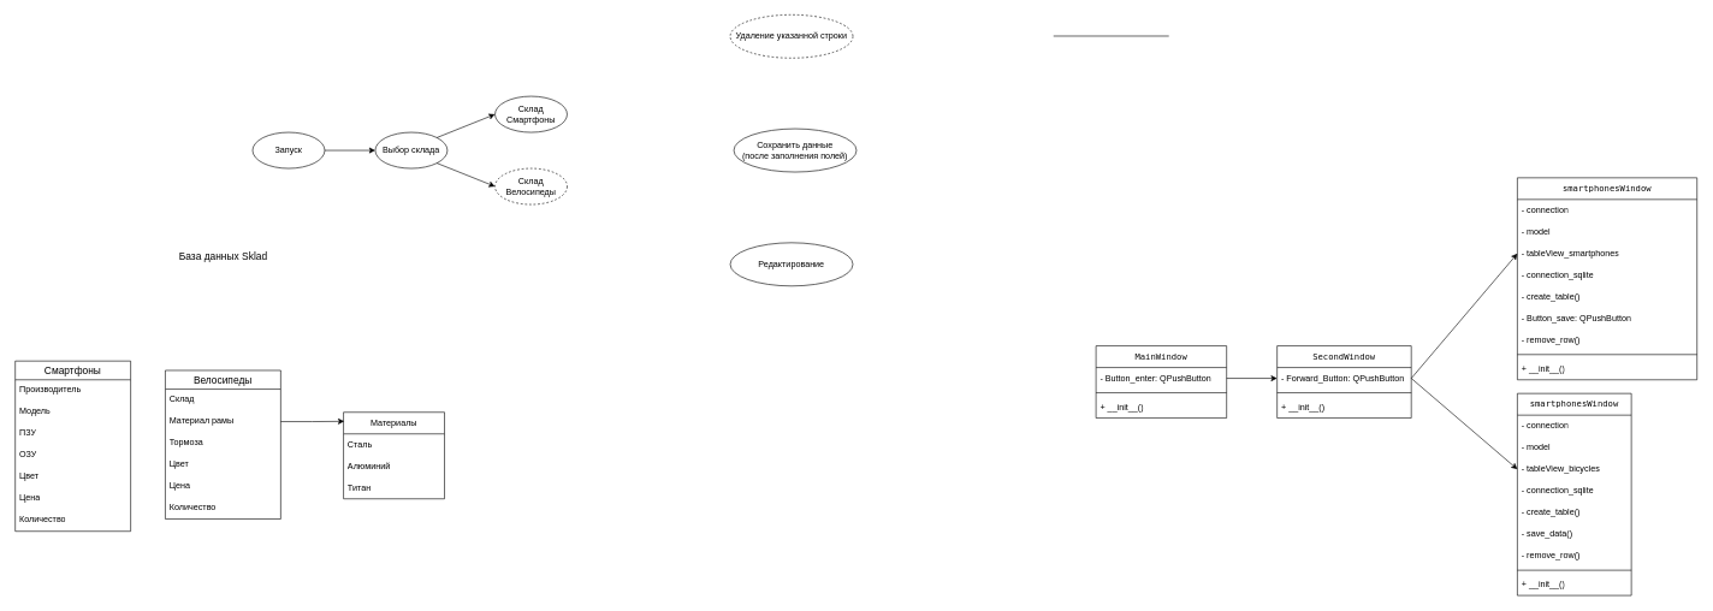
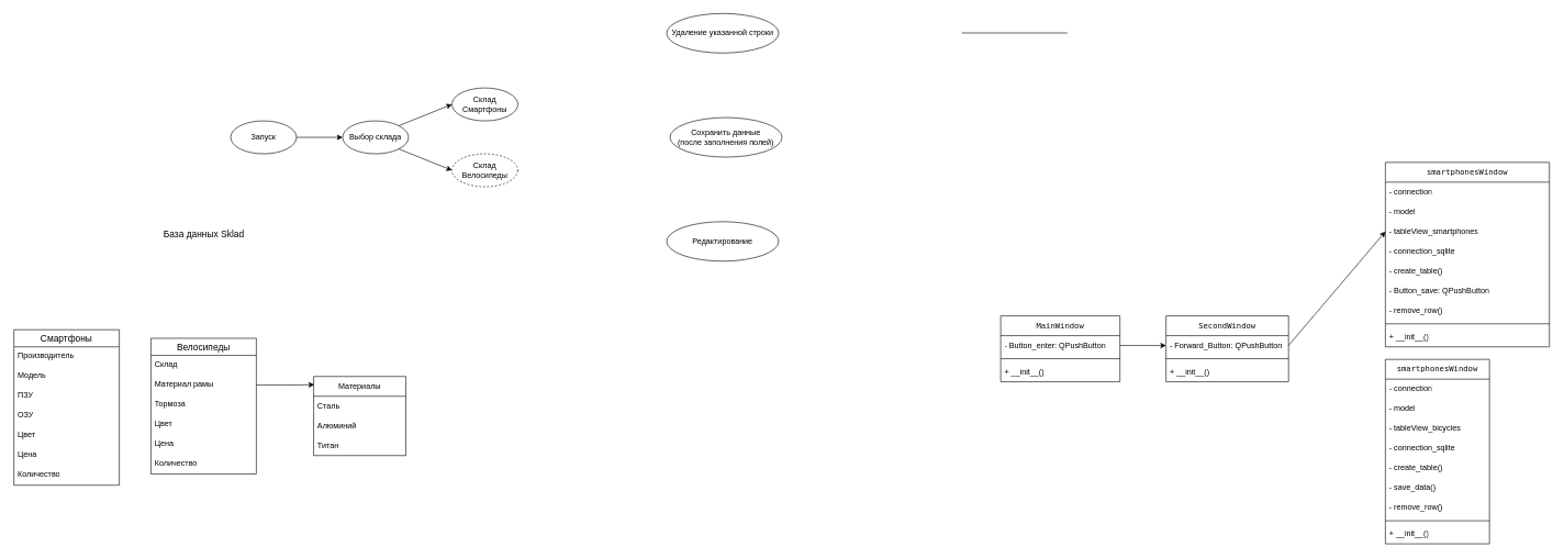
  <mxCell id="0" />
  <mxCell id="1" parent="0" />
  <mxCell id="2" style="edgeStyle=orthogonalEdgeStyle;rounded=0;orthogonalLoop=1;jettySize=auto;html=1;exitX=1;exitY=0.5;exitDx=0;exitDy=0;entryX=0;entryY=0.5;entryDx=0;entryDy=0;" parent="1" source="3" target="4" edge="1"><mxGeometry relative="1" as="geometry" /></mxCell>
  <mxCell id="3" value="Запуск" style="ellipse;whiteSpace=wrap;html=1;" parent="1" vertex="1"><mxGeometry x="349" y="183" width="100" height="50" as="geometry" /></mxCell>
  <mxCell id="4" value="Выбор склада" style="ellipse;whiteSpace=wrap;html=1;" parent="1" vertex="1"><mxGeometry x="519" y="183" width="100" height="50" as="geometry" /></mxCell>
  <mxCell id="5" value="Сохранить данные&lt;br&gt;(после заполнения полей)" style="ellipse;whiteSpace=wrap;html=1;" parent="1" vertex="1"><mxGeometry x="1016" y="178" width="170" height="60" as="geometry" /></mxCell>
- <mxCell id="6" value="Удаление указанной строки" style="ellipse;whiteSpace=wrap;html=1;dashed=1;" parent="1" vertex="1"><mxGeometry x="1011" y="20" width="170" height="60" as="geometry" /></mxCell>
+ <mxCell id="6" value="Удаление указанной строки" style="ellipse;whiteSpace=wrap;html=1;" parent="1" vertex="1"><mxGeometry x="1011" y="20" width="170" height="60" as="geometry" /></mxCell>
  <mxCell id="7" value="Редактирование" style="ellipse;whiteSpace=wrap;html=1;" parent="1" vertex="1"><mxGeometry x="1011" y="336" width="170" height="60" as="geometry" /></mxCell>
  <mxCell id="8" value="Склад Смартфоны" style="ellipse;whiteSpace=wrap;html=1;" parent="1" vertex="1"><mxGeometry x="685" y="133" width="100" height="50" as="geometry" /></mxCell>
  <mxCell id="9" value="Склад Велосипеды" style="ellipse;whiteSpace=wrap;html=1;dashed=1;" parent="1" vertex="1"><mxGeometry x="685" y="233" width="100" height="50" as="geometry" /></mxCell>
  <mxCell id="10" value="" style="endArrow=classic;html=1;rounded=0;entryX=0;entryY=0.5;entryDx=0;entryDy=0;exitX=1;exitY=0;exitDx=0;exitDy=0;" parent="1" source="4" target="8" edge="1"><mxGeometry width="50" height="50" relative="1" as="geometry"><mxPoint x="606" y="147" as="sourcePoint" /><mxPoint x="325" y="344" as="targetPoint" /></mxGeometry></mxCell>
  <mxCell id="11" value="" style="endArrow=classic;html=1;rounded=0;entryX=0;entryY=0.5;entryDx=0;entryDy=0;exitX=1;exitY=1;exitDx=0;exitDy=0;" parent="1" source="4" target="9" edge="1"><mxGeometry width="50" height="50" relative="1" as="geometry"><mxPoint x="613" y="350" as="sourcePoint" /><mxPoint x="767" y="411" as="targetPoint" /></mxGeometry></mxCell>
  <mxCell id="12" value="Смартфоны" style="swimlane;fontStyle=0;childLayout=stackLayout;horizontal=1;startSize=26;horizontalStack=0;resizeParent=1;resizeParentMax=0;resizeLast=0;collapsible=1;marginBottom=0;align=center;fontSize=14;" parent="1" vertex="1"><mxGeometry x="20" y="500" width="160" height="236" as="geometry" /></mxCell>
  <mxCell id="13" value="Производитель" style="text;strokeColor=none;fillColor=none;spacingLeft=4;spacingRight=4;overflow=hidden;rotatable=0;points=[[0,0.5],[1,0.5]];portConstraint=eastwest;fontSize=12;whiteSpace=wrap;html=1;" parent="12" vertex="1"><mxGeometry y="26" width="160" height="30" as="geometry" /></mxCell>
  <mxCell id="14" value="Модель" style="text;strokeColor=none;fillColor=none;spacingLeft=4;spacingRight=4;overflow=hidden;rotatable=0;points=[[0,0.5],[1,0.5]];portConstraint=eastwest;fontSize=12;whiteSpace=wrap;html=1;" parent="12" vertex="1"><mxGeometry y="56" width="160" height="30" as="geometry" /></mxCell>
  <mxCell id="15" value="ПЗУ" style="text;strokeColor=none;fillColor=none;spacingLeft=4;spacingRight=4;overflow=hidden;rotatable=0;points=[[0,0.5],[1,0.5]];portConstraint=eastwest;fontSize=12;whiteSpace=wrap;html=1;" parent="12" vertex="1"><mxGeometry y="86" width="160" height="30" as="geometry" /></mxCell>
  <mxCell id="16" value="ОЗУ" style="text;strokeColor=none;fillColor=none;spacingLeft=4;spacingRight=4;overflow=hidden;rotatable=0;points=[[0,0.5],[1,0.5]];portConstraint=eastwest;fontSize=12;whiteSpace=wrap;html=1;" parent="12" vertex="1"><mxGeometry y="116" width="160" height="30" as="geometry" /></mxCell>
  <mxCell id="17" value="Цвет" style="text;strokeColor=none;fillColor=none;spacingLeft=4;spacingRight=4;overflow=hidden;rotatable=0;points=[[0,0.5],[1,0.5]];portConstraint=eastwest;fontSize=12;whiteSpace=wrap;html=1;" parent="12" vertex="1"><mxGeometry y="146" width="160" height="30" as="geometry" /></mxCell>
  <mxCell id="18" value="Цена" style="text;strokeColor=none;fillColor=none;spacingLeft=4;spacingRight=4;overflow=hidden;rotatable=0;points=[[0,0.5],[1,0.5]];portConstraint=eastwest;fontSize=12;whiteSpace=wrap;html=1;" parent="12" vertex="1"><mxGeometry y="176" width="160" height="30" as="geometry" /></mxCell>
  <mxCell id="19" value="Количество" style="text;strokeColor=none;fillColor=none;spacingLeft=4;spacingRight=4;overflow=hidden;rotatable=0;points=[[0,0.5],[1,0.5]];portConstraint=eastwest;fontSize=12;whiteSpace=wrap;html=1;" parent="12" vertex="1"><mxGeometry y="206" width="160" height="30" as="geometry" /></mxCell>
  <mxCell id="20" value="Велосипеды" style="swimlane;fontStyle=0;childLayout=stackLayout;horizontal=1;startSize=26;horizontalStack=0;resizeParent=1;resizeParentMax=0;resizeLast=0;collapsible=1;marginBottom=0;align=center;fontSize=14;" parent="1" vertex="1"><mxGeometry x="228" y="513" width="160" height="206" as="geometry" /></mxCell>
  <mxCell id="21" value="Склад" style="text;strokeColor=none;fillColor=none;spacingLeft=4;spacingRight=4;overflow=hidden;rotatable=0;points=[[0,0.5],[1,0.5]];portConstraint=eastwest;fontSize=12;whiteSpace=wrap;html=1;" parent="20" vertex="1"><mxGeometry y="26" width="160" height="30" as="geometry" /></mxCell>
  <mxCell id="22" value="Материал рамы" style="text;strokeColor=none;fillColor=none;spacingLeft=4;spacingRight=4;overflow=hidden;rotatable=0;points=[[0,0.5],[1,0.5]];portConstraint=eastwest;fontSize=12;whiteSpace=wrap;html=1;" parent="20" vertex="1"><mxGeometry y="56" width="160" height="30" as="geometry" /></mxCell>
  <mxCell id="23" value="Тормоза" style="text;strokeColor=none;fillColor=none;spacingLeft=4;spacingRight=4;overflow=hidden;rotatable=0;points=[[0,0.5],[1,0.5]];portConstraint=eastwest;fontSize=12;whiteSpace=wrap;html=1;" parent="20" vertex="1"><mxGeometry y="86" width="160" height="30" as="geometry" /></mxCell>
  <mxCell id="24" value="Цвет" style="text;strokeColor=none;fillColor=none;spacingLeft=4;spacingRight=4;overflow=hidden;rotatable=0;points=[[0,0.5],[1,0.5]];portConstraint=eastwest;fontSize=12;whiteSpace=wrap;html=1;" parent="20" vertex="1"><mxGeometry y="116" width="160" height="30" as="geometry" /></mxCell>
  <mxCell id="25" value="Цена" style="text;strokeColor=none;fillColor=none;spacingLeft=4;spacingRight=4;overflow=hidden;rotatable=0;points=[[0,0.5],[1,0.5]];portConstraint=eastwest;fontSize=12;whiteSpace=wrap;html=1;" parent="20" vertex="1"><mxGeometry y="146" width="160" height="30" as="geometry" /></mxCell>
  <mxCell id="26" value="Количество" style="text;strokeColor=none;fillColor=none;spacingLeft=4;spacingRight=4;overflow=hidden;rotatable=0;points=[[0,0.5],[1,0.5]];portConstraint=eastwest;fontSize=12;whiteSpace=wrap;html=1;" parent="20" vertex="1"><mxGeometry y="176" width="160" height="30" as="geometry" /></mxCell>
  <mxCell id="27" value="&lt;font style=&quot;font-size: 14px;&quot;&gt;База данных&amp;nbsp;Sklad&lt;/font&gt;" style="text;html=1;align=center;verticalAlign=middle;resizable=0;points=[];autosize=1;strokeColor=none;fillColor=none;" parent="1" vertex="1"><mxGeometry x="238" y="340" width="140" height="29" as="geometry" /></mxCell>
  <mxCell id="28" value="&lt;div style=&quot;color: rgb(8, 8, 8); font-family: &amp;quot;JetBrains Mono&amp;quot;, monospace;&quot;&gt;&lt;pre&gt;MainWindow&lt;/pre&gt;&lt;/div&gt;" style="swimlane;fontStyle=0;childLayout=stackLayout;horizontal=1;startSize=30;horizontalStack=0;resizeParent=1;resizeParentMax=0;resizeLast=0;collapsible=1;marginBottom=0;whiteSpace=wrap;html=1;" parent="1" vertex="1"><mxGeometry x="1518" y="479" width="181" height="100" as="geometry" /></mxCell>
  <mxCell id="29" value="-&amp;nbsp;Button_enter: QPushButton" style="text;strokeColor=none;fillColor=none;align=left;verticalAlign=middle;spacingLeft=4;spacingRight=4;overflow=hidden;points=[[0,0.5],[1,0.5]];portConstraint=eastwest;rotatable=0;whiteSpace=wrap;html=1;" parent="28" vertex="1"><mxGeometry y="30" width="181" height="30" as="geometry" /></mxCell>
  <mxCell id="30" value="" style="line;strokeWidth=1;rotatable=0;dashed=0;labelPosition=right;align=left;verticalAlign=middle;spacingTop=0;spacingLeft=6;points=[];portConstraint=eastwest;" parent="28" vertex="1"><mxGeometry y="60" width="181" height="10" as="geometry" /></mxCell>
  <mxCell id="31" value="+ __init__()" style="text;strokeColor=none;fillColor=none;align=left;verticalAlign=middle;spacingLeft=4;spacingRight=4;overflow=hidden;points=[[0,0.5],[1,0.5]];portConstraint=eastwest;rotatable=0;whiteSpace=wrap;html=1;" parent="28" vertex="1"><mxGeometry y="70" width="181" height="30" as="geometry" /></mxCell>
  <mxCell id="32" value="&lt;div style=&quot;color: rgb(8, 8, 8); font-family: &amp;quot;JetBrains Mono&amp;quot;, monospace;&quot;&gt;&lt;pre&gt;SecondWindow&lt;/pre&gt;&lt;/div&gt;" style="swimlane;fontStyle=0;childLayout=stackLayout;horizontal=1;startSize=30;horizontalStack=0;resizeParent=1;resizeParentMax=0;resizeLast=0;collapsible=1;marginBottom=0;whiteSpace=wrap;html=1;" parent="1" vertex="1"><mxGeometry x="1769" y="479" width="186" height="100" as="geometry" /></mxCell>
  <mxCell id="33" value="-&amp;nbsp;Forward_Button: QPushButton" style="text;strokeColor=none;fillColor=none;align=left;verticalAlign=middle;spacingLeft=4;spacingRight=4;overflow=hidden;points=[[0,0.5],[1,0.5]];portConstraint=eastwest;rotatable=0;whiteSpace=wrap;html=1;" parent="32" vertex="1"><mxGeometry y="30" width="186" height="30" as="geometry" /></mxCell>
  <mxCell id="34" value="" style="line;strokeWidth=1;rotatable=0;dashed=0;labelPosition=right;align=left;verticalAlign=middle;spacingTop=0;spacingLeft=6;points=[];portConstraint=eastwest;" parent="32" vertex="1"><mxGeometry y="60" width="186" height="10" as="geometry" /></mxCell>
  <mxCell id="35" value="+ __init__()" style="text;strokeColor=none;fillColor=none;align=left;verticalAlign=middle;spacingLeft=4;spacingRight=4;overflow=hidden;points=[[0,0.5],[1,0.5]];portConstraint=eastwest;rotatable=0;whiteSpace=wrap;html=1;" parent="32" vertex="1"><mxGeometry y="70" width="186" height="30" as="geometry" /></mxCell>
  <mxCell id="36" value="&lt;div style=&quot;color: rgb(8, 8, 8); font-family: &amp;quot;JetBrains Mono&amp;quot;, monospace;&quot;&gt;&lt;pre&gt;smartphonesWindow&lt;/pre&gt;&lt;/div&gt;" style="swimlane;fontStyle=0;childLayout=stackLayout;horizontal=1;startSize=30;horizontalStack=0;resizeParent=1;resizeParentMax=0;resizeLast=0;collapsible=1;marginBottom=0;whiteSpace=wrap;html=1;" parent="1" vertex="1"><mxGeometry x="2102" y="246" width="249" height="280" as="geometry" /></mxCell>
  <mxCell id="37" value="- connection" style="text;strokeColor=none;fillColor=none;align=left;verticalAlign=middle;spacingLeft=4;spacingRight=4;overflow=hidden;points=[[0,0.5],[1,0.5]];portConstraint=eastwest;rotatable=0;whiteSpace=wrap;html=1;" parent="36" vertex="1"><mxGeometry y="30" width="249" height="30" as="geometry" /></mxCell>
  <mxCell id="38" value="- model" style="text;strokeColor=none;fillColor=none;align=left;verticalAlign=middle;spacingLeft=4;spacingRight=4;overflow=hidden;points=[[0,0.5],[1,0.5]];portConstraint=eastwest;rotatable=0;whiteSpace=wrap;html=1;" parent="36" vertex="1"><mxGeometry y="60" width="249" height="30" as="geometry" /></mxCell>
  <mxCell id="39" value="- tableView_smartphones" style="text;strokeColor=none;fillColor=none;align=left;verticalAlign=middle;spacingLeft=4;spacingRight=4;overflow=hidden;points=[[0,0.5],[1,0.5]];portConstraint=eastwest;rotatable=0;whiteSpace=wrap;html=1;" parent="36" vertex="1"><mxGeometry y="90" width="249" height="30" as="geometry" /></mxCell>
  <mxCell id="40" value="- connection_sqlite" style="text;strokeColor=none;fillColor=none;align=left;verticalAlign=middle;spacingLeft=4;spacingRight=4;overflow=hidden;points=[[0,0.5],[1,0.5]];portConstraint=eastwest;rotatable=0;whiteSpace=wrap;html=1;" parent="36" vertex="1"><mxGeometry y="120" width="249" height="30" as="geometry" /></mxCell>
  <mxCell id="41" value="- create_table()" style="text;strokeColor=none;fillColor=none;align=left;verticalAlign=middle;spacingLeft=4;spacingRight=4;overflow=hidden;points=[[0,0.5],[1,0.5]];portConstraint=eastwest;rotatable=0;whiteSpace=wrap;html=1;" parent="36" vertex="1"><mxGeometry y="150" width="249" height="30" as="geometry" /></mxCell>
  <mxCell id="42" value="-&amp;nbsp;Button_save: QPushButton" style="text;strokeColor=none;fillColor=none;align=left;verticalAlign=middle;spacingLeft=4;spacingRight=4;overflow=hidden;points=[[0,0.5],[1,0.5]];portConstraint=eastwest;rotatable=0;whiteSpace=wrap;html=1;" parent="36" vertex="1"><mxGeometry y="180" width="249" height="30" as="geometry" /></mxCell>
  <mxCell id="43" value="- remove_row()" style="text;strokeColor=none;fillColor=none;align=left;verticalAlign=middle;spacingLeft=4;spacingRight=4;overflow=hidden;points=[[0,0.5],[1,0.5]];portConstraint=eastwest;rotatable=0;whiteSpace=wrap;html=1;" parent="36" vertex="1"><mxGeometry y="210" width="249" height="30" as="geometry" /></mxCell>
  <mxCell id="44" value="" style="line;strokeWidth=1;rotatable=0;dashed=0;labelPosition=right;align=left;verticalAlign=middle;spacingTop=0;spacingLeft=6;points=[];portConstraint=eastwest;" parent="36" vertex="1"><mxGeometry y="240" width="249" height="10" as="geometry" /></mxCell>
  <mxCell id="45" value="+ __init__()" style="text;strokeColor=none;fillColor=none;align=left;verticalAlign=middle;spacingLeft=4;spacingRight=4;overflow=hidden;points=[[0,0.5],[1,0.5]];portConstraint=eastwest;rotatable=0;whiteSpace=wrap;html=1;" parent="36" vertex="1"><mxGeometry y="250" width="249" height="30" as="geometry" /></mxCell>
  <mxCell id="46" style="edgeStyle=orthogonalEdgeStyle;rounded=0;orthogonalLoop=1;jettySize=auto;html=1;exitX=1;exitY=0.5;exitDx=0;exitDy=0;" edge="1" parent="36" source="40" target="40"><mxGeometry relative="1" as="geometry" /></mxCell>
  <mxCell id="47" value="" style="endArrow=classic;html=1;rounded=0;exitX=1;exitY=0.5;exitDx=0;exitDy=0;entryX=0;entryY=0.5;entryDx=0;entryDy=0;" parent="1" source="29" target="33" edge="1"><mxGeometry width="50" height="50" relative="1" as="geometry"><mxPoint x="1590" y="400" as="sourcePoint" /><mxPoint x="1691" y="400" as="targetPoint" /></mxGeometry></mxCell>
  <mxCell id="48" value="" style="endArrow=classic;html=1;rounded=0;exitX=1;exitY=0.5;exitDx=0;exitDy=0;entryX=0;entryY=0.5;entryDx=0;entryDy=0;" parent="1" source="33" target="39" edge="1"><mxGeometry width="50" height="50" relative="1" as="geometry"><mxPoint x="1946" y="396" as="sourcePoint" /><mxPoint x="2044" y="346" as="targetPoint" /></mxGeometry></mxCell>
- <mxCell id="49" value="" style="endArrow=classic;html=1;rounded=0;exitX=1;exitY=0.5;exitDx=0;exitDy=0;entryX=0;entryY=0.5;entryDx=0;entryDy=0;" parent="1" source="33" target="58" edge="1"><mxGeometry width="50" height="50" relative="1" as="geometry"><mxPoint x="1934" y="604" as="sourcePoint" /><mxPoint x="2024" y="627" as="targetPoint" /></mxGeometry></mxCell>
  <mxCell id="50" value="Материалы" style="swimlane;fontStyle=0;childLayout=stackLayout;horizontal=1;startSize=30;horizontalStack=0;resizeParent=1;resizeParentMax=0;resizeLast=0;collapsible=1;marginBottom=0;whiteSpace=wrap;html=1;" parent="1" vertex="1"><mxGeometry x="475" y="571" width="140" height="120" as="geometry" /></mxCell>
  <mxCell id="51" value="Сталь" style="text;strokeColor=none;fillColor=none;align=left;verticalAlign=middle;spacingLeft=4;spacingRight=4;overflow=hidden;points=[[0,0.5],[1,0.5]];portConstraint=eastwest;rotatable=0;whiteSpace=wrap;html=1;" parent="50" vertex="1"><mxGeometry y="30" width="140" height="30" as="geometry" /></mxCell>
  <mxCell id="52" value="Алюминий" style="text;strokeColor=none;fillColor=none;align=left;verticalAlign=middle;spacingLeft=4;spacingRight=4;overflow=hidden;points=[[0,0.5],[1,0.5]];portConstraint=eastwest;rotatable=0;whiteSpace=wrap;html=1;" parent="50" vertex="1"><mxGeometry y="60" width="140" height="30" as="geometry" /></mxCell>
  <mxCell id="53" value="Титан" style="text;strokeColor=none;fillColor=none;align=left;verticalAlign=middle;spacingLeft=4;spacingRight=4;overflow=hidden;points=[[0,0.5],[1,0.5]];portConstraint=eastwest;rotatable=0;whiteSpace=wrap;html=1;" parent="50" vertex="1"><mxGeometry y="90" width="140" height="30" as="geometry" /></mxCell>
  <mxCell id="54" style="edgeStyle=orthogonalEdgeStyle;rounded=0;orthogonalLoop=1;jettySize=auto;html=1;exitX=1;exitY=0.5;exitDx=0;exitDy=0;entryX=0.007;entryY=0.105;entryDx=0;entryDy=0;entryPerimeter=0;" parent="1" source="22" target="50" edge="1"><mxGeometry relative="1" as="geometry" /></mxCell>
  <mxCell id="55" value="&lt;div style=&quot;color: rgb(8, 8, 8); font-family: &amp;quot;JetBrains Mono&amp;quot;, monospace;&quot;&gt;&lt;pre&gt;smartphonesWindow&lt;/pre&gt;&lt;/div&gt;" style="swimlane;fontStyle=0;childLayout=stackLayout;horizontal=1;startSize=30;horizontalStack=0;resizeParent=1;resizeParentMax=0;resizeLast=0;collapsible=1;marginBottom=0;whiteSpace=wrap;html=1;" parent="1" vertex="1"><mxGeometry x="2102" y="545" width="158" height="280" as="geometry" /></mxCell>
  <mxCell id="56" value="- connection" style="text;strokeColor=none;fillColor=none;align=left;verticalAlign=middle;spacingLeft=4;spacingRight=4;overflow=hidden;points=[[0,0.5],[1,0.5]];portConstraint=eastwest;rotatable=0;whiteSpace=wrap;html=1;" parent="55" vertex="1"><mxGeometry y="30" width="158" height="30" as="geometry" /></mxCell>
  <mxCell id="57" value="- model" style="text;strokeColor=none;fillColor=none;align=left;verticalAlign=middle;spacingLeft=4;spacingRight=4;overflow=hidden;points=[[0,0.5],[1,0.5]];portConstraint=eastwest;rotatable=0;whiteSpace=wrap;html=1;" parent="55" vertex="1"><mxGeometry y="60" width="158" height="30" as="geometry" /></mxCell>
  <mxCell id="58" value="- tableView_bicycles" style="text;strokeColor=none;fillColor=none;align=left;verticalAlign=middle;spacingLeft=4;spacingRight=4;overflow=hidden;points=[[0,0.5],[1,0.5]];portConstraint=eastwest;rotatable=0;whiteSpace=wrap;html=1;" parent="55" vertex="1"><mxGeometry y="90" width="158" height="30" as="geometry" /></mxCell>
  <mxCell id="59" value="- connection_sqlite" style="text;strokeColor=none;fillColor=none;align=left;verticalAlign=middle;spacingLeft=4;spacingRight=4;overflow=hidden;points=[[0,0.5],[1,0.5]];portConstraint=eastwest;rotatable=0;whiteSpace=wrap;html=1;" parent="55" vertex="1"><mxGeometry y="120" width="158" height="30" as="geometry" /></mxCell>
  <mxCell id="60" value="- create_table()" style="text;strokeColor=none;fillColor=none;align=left;verticalAlign=middle;spacingLeft=4;spacingRight=4;overflow=hidden;points=[[0,0.5],[1,0.5]];portConstraint=eastwest;rotatable=0;whiteSpace=wrap;html=1;" parent="55" vertex="1"><mxGeometry y="150" width="158" height="30" as="geometry" /></mxCell>
  <mxCell id="61" value="- save_data()" style="text;strokeColor=none;fillColor=none;align=left;verticalAlign=middle;spacingLeft=4;spacingRight=4;overflow=hidden;points=[[0,0.5],[1,0.5]];portConstraint=eastwest;rotatable=0;whiteSpace=wrap;html=1;" parent="55" vertex="1"><mxGeometry y="180" width="158" height="30" as="geometry" /></mxCell>
  <mxCell id="62" value="- remove_row()" style="text;strokeColor=none;fillColor=none;align=left;verticalAlign=middle;spacingLeft=4;spacingRight=4;overflow=hidden;points=[[0,0.5],[1,0.5]];portConstraint=eastwest;rotatable=0;whiteSpace=wrap;html=1;" parent="55" vertex="1"><mxGeometry y="210" width="158" height="30" as="geometry" /></mxCell>
  <mxCell id="63" value="" style="line;strokeWidth=1;rotatable=0;dashed=0;labelPosition=right;align=left;verticalAlign=middle;spacingTop=0;spacingLeft=6;points=[];portConstraint=eastwest;" parent="55" vertex="1"><mxGeometry y="240" width="158" height="10" as="geometry" /></mxCell>
  <mxCell id="64" value="+ __init__()" style="text;strokeColor=none;fillColor=none;align=left;verticalAlign=middle;spacingLeft=4;spacingRight=4;overflow=hidden;points=[[0,0.5],[1,0.5]];portConstraint=eastwest;rotatable=0;whiteSpace=wrap;html=1;" parent="55" vertex="1"><mxGeometry y="250" width="158" height="30" as="geometry" /></mxCell>
  <mxCell id="65" value="" style="endArrow=none;html=1;rounded=0;" parent="1" edge="1"><mxGeometry relative="1" as="geometry"><mxPoint x="1459" y="49.5" as="sourcePoint" /><mxPoint x="1619" y="49.5" as="targetPoint" /></mxGeometry></mxCell>
